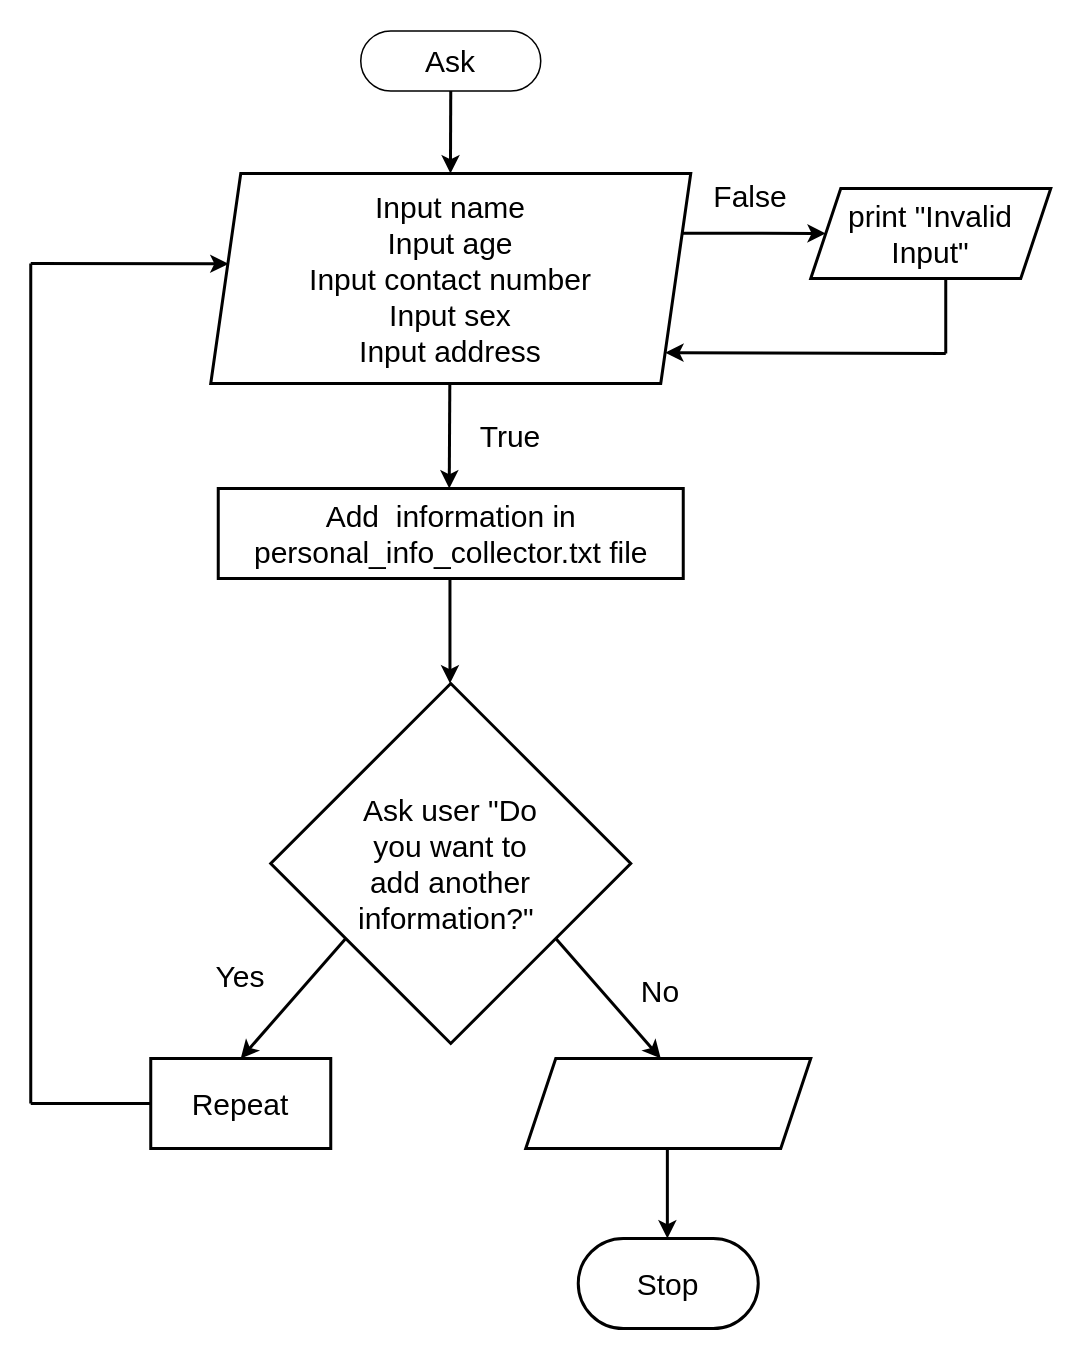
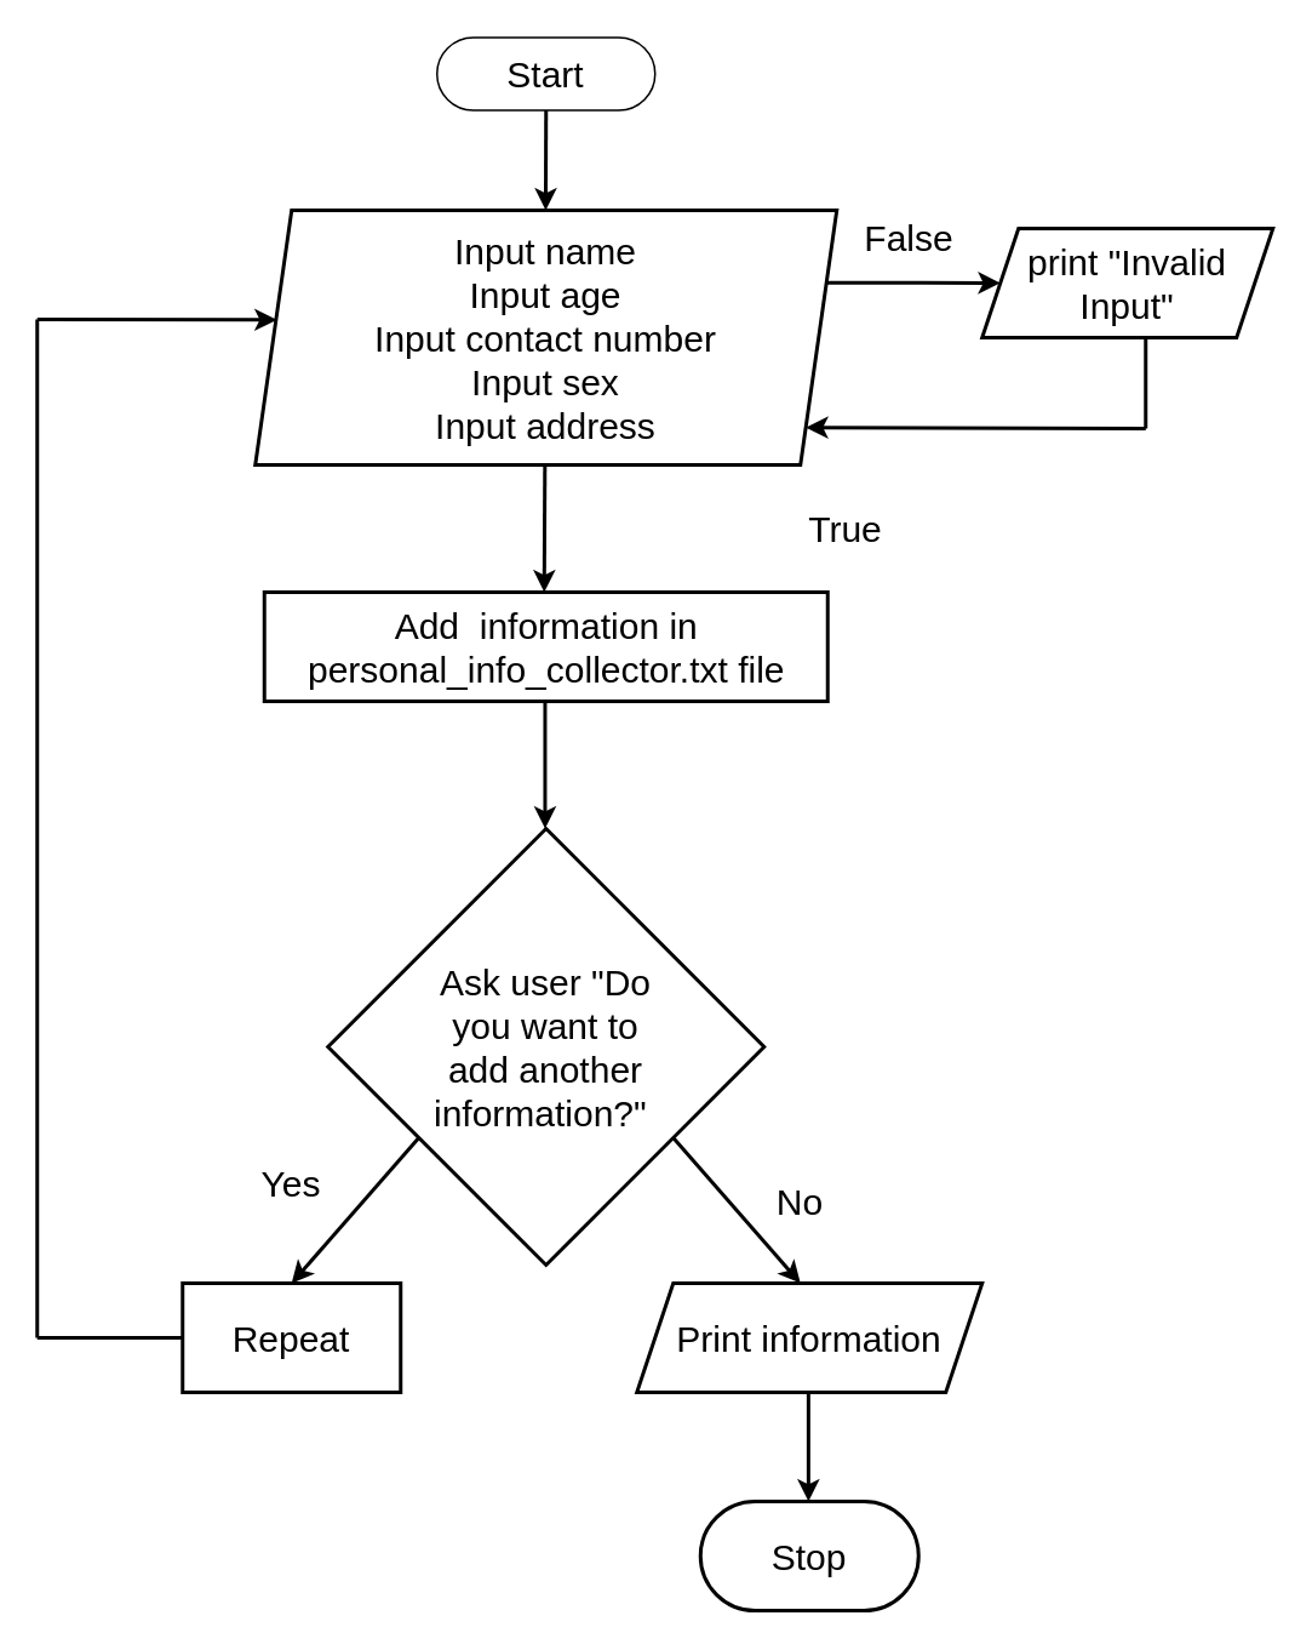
  <mxCell id="0" />
  <mxCell id="1" parent="0" />
  <mxCell id="2" value="" style="endArrow=classic;html=1;strokeWidth=2;exitX=0.5;exitY=1;exitDx=0;exitDy=0;" parent="1" edge="1" source="3"><mxGeometry width="50" height="50" relative="1" as="geometry"><mxPoint x="300.21" y="65" as="sourcePoint" /><mxPoint x="299.8" y="115" as="targetPoint" /></mxGeometry></mxCell>
  <mxCell id="3" value="" style="rounded=1;whiteSpace=wrap;html=1;arcSize=50;" parent="1" vertex="1"><mxGeometry x="240" y="20" width="120" height="40" as="geometry" /></mxCell>
- <mxCell id="4" value="&lt;font style=&quot;font-size: 20px;&quot;&gt;Ask&lt;/font&gt;" style="text;strokeColor=none;align=center;fillColor=none;html=1;verticalAlign=middle;whiteSpace=wrap;rounded=0;strokeWidth=4;" vertex="1" parent="1"><mxGeometry x="270" y="25" width="60" height="30" as="geometry" /></mxCell>
+ <mxCell id="4" value="&lt;font style=&quot;font-size: 20px;&quot;&gt;Start&lt;/font&gt;" style="text;strokeColor=none;align=center;fillColor=none;html=1;verticalAlign=middle;whiteSpace=wrap;rounded=0;strokeWidth=4;" vertex="1" parent="1"><mxGeometry x="270" y="25" width="60" height="30" as="geometry" /></mxCell>
  <mxCell id="5" value="" style="shape=parallelogram;perimeter=parallelogramPerimeter;whiteSpace=wrap;html=1;fixedSize=1;strokeWidth=2;fontSize=20;" vertex="1" parent="1"><mxGeometry x="140" y="115" width="320" height="140" as="geometry" /></mxCell>
  <mxCell id="6" value="Input name&lt;br&gt;Input age&lt;br&gt;Input contact number&lt;br&gt;Input sex&lt;br&gt;Input address" style="text;strokeColor=none;align=center;fillColor=none;html=1;verticalAlign=middle;whiteSpace=wrap;rounded=0;strokeWidth=4;fontSize=20;" vertex="1" parent="1"><mxGeometry x="170" y="145" width="260" height="80" as="geometry" /></mxCell>
  <mxCell id="7" value="" style="endArrow=classic;html=1;strokeWidth=2;fontSize=20;exitX=0.981;exitY=0.284;exitDx=0;exitDy=0;exitPerimeter=0;" edge="1" parent="1" source="5"><mxGeometry width="50" height="50" relative="1" as="geometry"><mxPoint x="460" y="155" as="sourcePoint" /><mxPoint x="550" y="155" as="targetPoint" /></mxGeometry></mxCell>
  <mxCell id="8" value="False" style="text;strokeColor=none;align=center;fillColor=none;html=1;verticalAlign=middle;whiteSpace=wrap;rounded=0;strokeWidth=2;fontSize=20;" vertex="1" parent="1"><mxGeometry x="470" y="115" width="60" height="30" as="geometry" /></mxCell>
  <mxCell id="9" value="" style="shape=parallelogram;perimeter=parallelogramPerimeter;whiteSpace=wrap;html=1;fixedSize=1;strokeWidth=2;fontSize=20;" vertex="1" parent="1"><mxGeometry x="540" y="125" width="160" height="60" as="geometry" /></mxCell>
  <mxCell id="10" value="print &quot;Invalid Input&quot;" style="text;strokeColor=none;align=center;fillColor=none;html=1;verticalAlign=middle;whiteSpace=wrap;rounded=0;strokeWidth=2;fontSize=20;" vertex="1" parent="1"><mxGeometry x="560" y="140" width="120" height="30" as="geometry" /></mxCell>
  <mxCell id="11" value="" style="endArrow=none;html=1;strokeWidth=2;fontSize=20;" edge="1" parent="1"><mxGeometry width="50" height="50" relative="1" as="geometry"><mxPoint x="630" y="235" as="sourcePoint" /><mxPoint x="630" y="185" as="targetPoint" /></mxGeometry></mxCell>
  <mxCell id="12" value="" style="endArrow=classic;html=1;strokeWidth=2;fontSize=20;entryX=0.947;entryY=0.853;entryDx=0;entryDy=0;entryPerimeter=0;" edge="1" parent="1" target="5"><mxGeometry width="50" height="50" relative="1" as="geometry"><mxPoint x="630" y="235" as="sourcePoint" /><mxPoint x="470" y="245" as="targetPoint" /></mxGeometry></mxCell>
  <mxCell id="13" value="" style="endArrow=classic;html=1;strokeWidth=2;fontSize=20;" edge="1" parent="1"><mxGeometry width="50" height="50" relative="1" as="geometry"><mxPoint x="299.38" y="255" as="sourcePoint" /><mxPoint x="299" y="325" as="targetPoint" /></mxGeometry></mxCell>
- <mxCell id="14" value="True" style="text;strokeColor=none;align=center;fillColor=none;html=1;verticalAlign=middle;whiteSpace=wrap;rounded=0;strokeWidth=2;fontSize=20;" vertex="1" parent="1"><mxGeometry x="310" y="275" width="60" height="30" as="geometry" /></mxCell>
+ <mxCell id="14" value="True" style="text;strokeColor=none;align=center;fillColor=none;html=1;verticalAlign=middle;whiteSpace=wrap;rounded=0;strokeWidth=2;fontSize=20;" vertex="1" parent="1"><mxGeometry x="435" y="275" width="60" height="30" as="geometry" /></mxCell>
  <mxCell id="15" value="" style="rounded=0;whiteSpace=wrap;html=1;strokeWidth=2;fontSize=20;" vertex="1" parent="1"><mxGeometry x="145" y="325" width="310" height="60" as="geometry" /></mxCell>
  <mxCell id="16" value="Add&amp;nbsp; information in personal_info_collector.txt file" style="text;strokeColor=none;align=center;fillColor=none;html=1;verticalAlign=middle;whiteSpace=wrap;rounded=0;strokeWidth=2;fontSize=20;" vertex="1" parent="1"><mxGeometry x="152.5" y="340" width="295" height="30" as="geometry" /></mxCell>
  <mxCell id="17" value="" style="endArrow=classic;html=1;strokeWidth=2;fontSize=20;" edge="1" parent="1"><mxGeometry width="50" height="50" relative="1" as="geometry"><mxPoint x="299.47" y="385" as="sourcePoint" /><mxPoint x="299.47" y="455" as="targetPoint" /></mxGeometry></mxCell>
  <mxCell id="18" value="" style="rhombus;whiteSpace=wrap;html=1;strokeWidth=2;fontSize=20;" vertex="1" parent="1"><mxGeometry x="180" y="455" width="240" height="240" as="geometry" /></mxCell>
  <mxCell id="19" value="Ask user &quot;Do you want to add another information?&quot;&amp;nbsp;" style="text;strokeColor=none;align=center;fillColor=none;html=1;verticalAlign=middle;whiteSpace=wrap;rounded=0;strokeWidth=2;fontSize=20;" vertex="1" parent="1"><mxGeometry x="230" y="560" width="140" height="30" as="geometry" /></mxCell>
  <mxCell id="20" value="" style="endArrow=classic;html=1;strokeWidth=2;fontSize=20;" edge="1" parent="1"><mxGeometry width="50" height="50" relative="1" as="geometry"><mxPoint x="230" y="625" as="sourcePoint" /><mxPoint x="160" y="705" as="targetPoint" /></mxGeometry></mxCell>
  <mxCell id="21" value="" style="endArrow=classic;html=1;strokeWidth=2;fontSize=20;" edge="1" parent="1"><mxGeometry width="50" height="50" relative="1" as="geometry"><mxPoint x="370" y="625" as="sourcePoint" /><mxPoint x="440" y="705" as="targetPoint" /></mxGeometry></mxCell>
  <mxCell id="22" value="Yes" style="text;strokeColor=none;align=center;fillColor=none;html=1;verticalAlign=middle;whiteSpace=wrap;rounded=0;strokeWidth=2;fontSize=20;" vertex="1" parent="1"><mxGeometry x="130" y="635" width="60" height="30" as="geometry" /></mxCell>
  <mxCell id="23" value="No" style="text;strokeColor=none;align=center;fillColor=none;html=1;verticalAlign=middle;whiteSpace=wrap;rounded=0;strokeWidth=2;fontSize=20;" vertex="1" parent="1"><mxGeometry x="410" y="645" width="60" height="30" as="geometry" /></mxCell>
  <mxCell id="24" value="" style="rounded=0;whiteSpace=wrap;html=1;strokeWidth=2;fontSize=20;" vertex="1" parent="1"><mxGeometry x="100" y="705" width="120" height="60" as="geometry" /></mxCell>
  <mxCell id="25" value="Repeat" style="text;strokeColor=none;align=center;fillColor=none;html=1;verticalAlign=middle;whiteSpace=wrap;rounded=0;strokeWidth=2;fontSize=20;" vertex="1" parent="1"><mxGeometry x="130" y="720" width="60" height="30" as="geometry" /></mxCell>
  <mxCell id="26" value="" style="endArrow=none;html=1;strokeWidth=2;fontSize=20;" edge="1" parent="1"><mxGeometry width="50" height="50" relative="1" as="geometry"><mxPoint x="20" y="735" as="sourcePoint" /><mxPoint x="100" y="735" as="targetPoint" /></mxGeometry></mxCell>
  <mxCell id="27" value="" style="endArrow=none;html=1;strokeWidth=2;fontSize=20;" edge="1" parent="1"><mxGeometry width="50" height="50" relative="1" as="geometry"><mxPoint x="20" y="735" as="sourcePoint" /><mxPoint x="20" y="175" as="targetPoint" /></mxGeometry></mxCell>
  <mxCell id="28" value="" style="endArrow=classic;html=1;strokeWidth=2;fontSize=20;entryX=0.037;entryY=0.43;entryDx=0;entryDy=0;entryPerimeter=0;" edge="1" parent="1" target="5"><mxGeometry width="50" height="50" relative="1" as="geometry"><mxPoint x="20" y="175" as="sourcePoint" /><mxPoint x="70" y="125" as="targetPoint" /></mxGeometry></mxCell>
  <mxCell id="29" value="" style="shape=parallelogram;perimeter=parallelogramPerimeter;whiteSpace=wrap;html=1;fixedSize=1;strokeWidth=2;fontSize=20;" vertex="1" parent="1"><mxGeometry x="350" y="705" width="190" height="60" as="geometry" /></mxCell>
+ <mxCell id="30" value="Print information" style="text;strokeColor=none;align=center;fillColor=none;html=1;verticalAlign=middle;whiteSpace=wrap;rounded=0;strokeWidth=2;fontSize=20;" vertex="1" parent="1"><mxGeometry x="365" y="720" width="160" height="30" as="geometry" /></mxCell>
  <mxCell id="31" value="" style="endArrow=classic;html=1;strokeWidth=2;fontSize=20;" edge="1" parent="1"><mxGeometry width="50" height="50" relative="1" as="geometry"><mxPoint x="444.41" y="765" as="sourcePoint" /><mxPoint x="444.41" y="825" as="targetPoint" /></mxGeometry></mxCell>
  <mxCell id="32" value="" style="rounded=1;whiteSpace=wrap;html=1;strokeWidth=2;fontSize=20;arcSize=50;" vertex="1" parent="1"><mxGeometry x="385" y="825" width="120" height="60" as="geometry" /></mxCell>
  <mxCell id="33" value="Stop" style="text;strokeColor=none;align=center;fillColor=none;html=1;verticalAlign=middle;whiteSpace=wrap;rounded=0;strokeWidth=2;fontSize=20;" vertex="1" parent="1"><mxGeometry x="415" y="840" width="60" height="30" as="geometry" /></mxCell>
